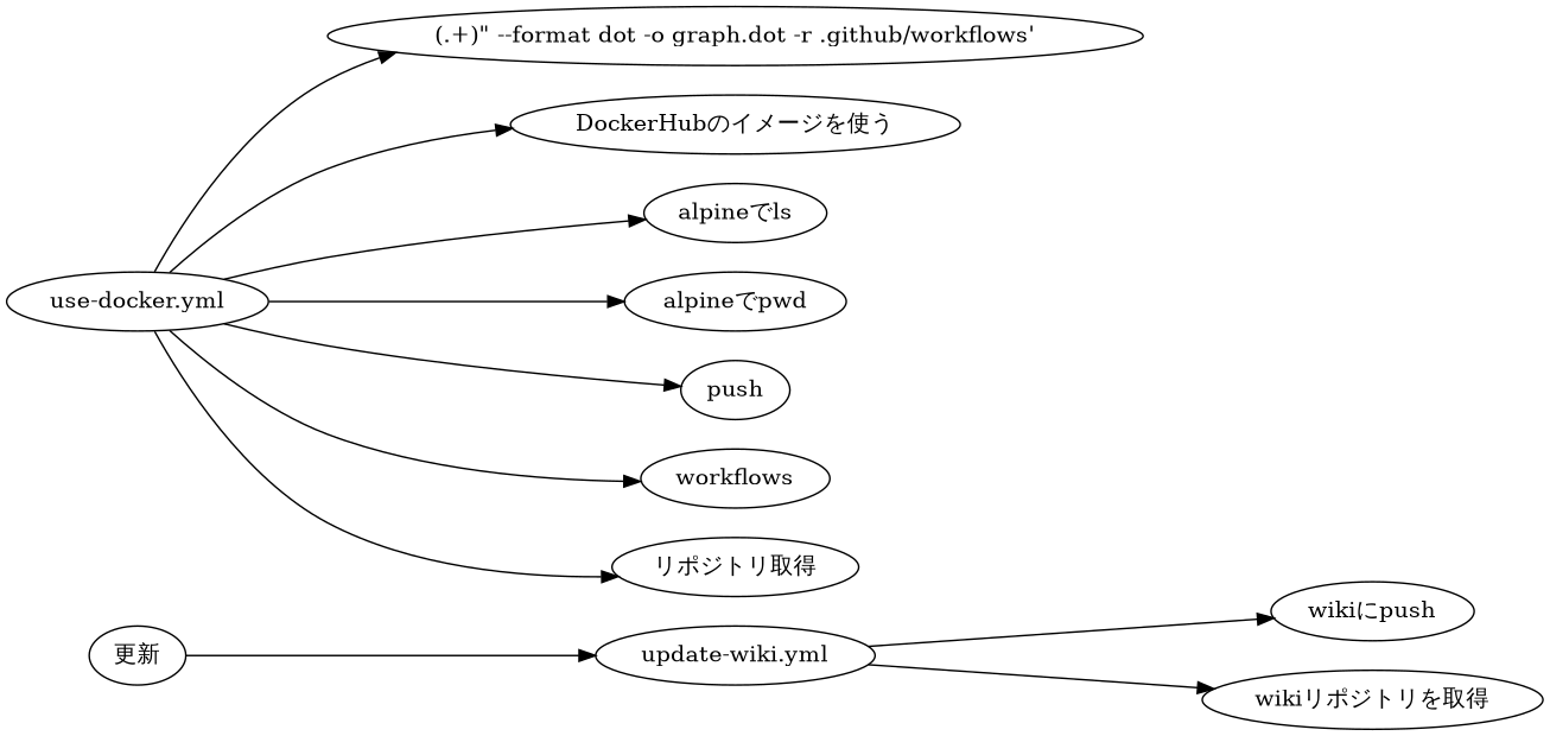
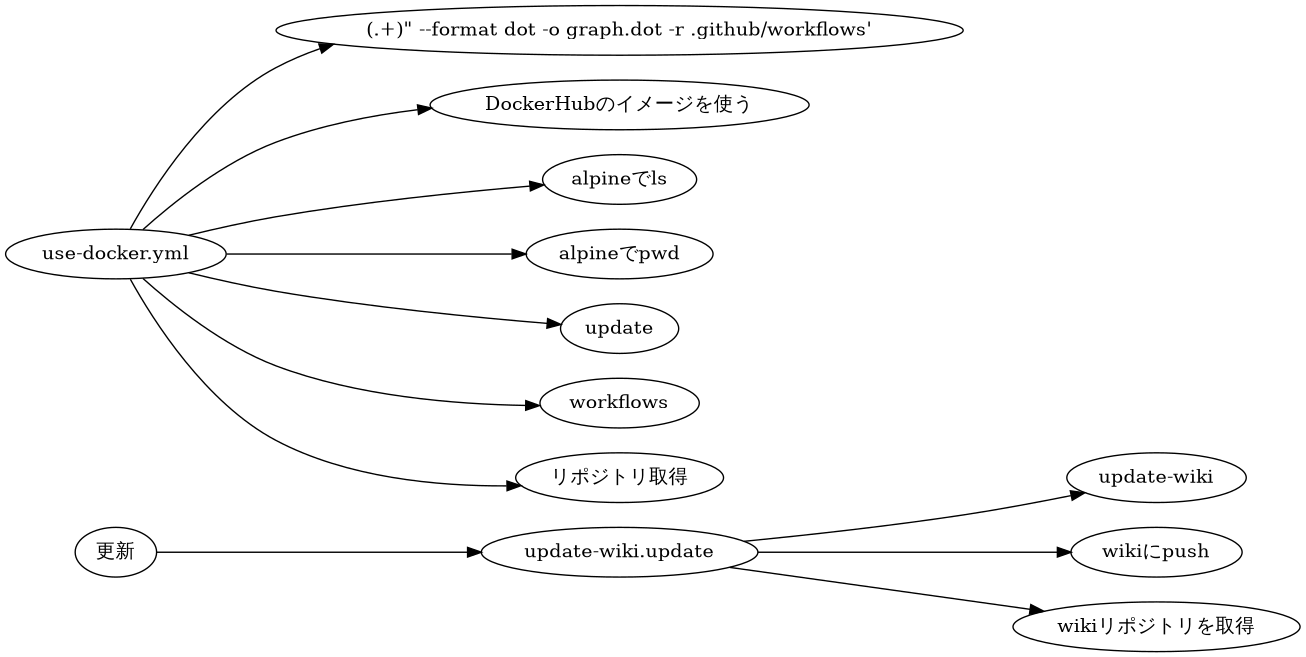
  digraph {
    rankdir=LR
-   "update-wiki.yml"
+   "update-wiki.yml" [label="update-wiki.update"]
+   "update-wiki"
    "wikiにpush"
    "wikiリポジトリを取得"
    "更新"
    "use-docker.yml"
    "(.+)\" --format dot -o graph.dot -r .github/workflows'"
    "DockerHubのイメージを使う"
    "alpineでls"
    "alpineでpwd"
-   push
+   push [label=update]
    n12 [label=workflows]
    "リポジトリ取得"
+   "update-wiki.yml" -> "update-wiki"
    "update-wiki.yml" -> "wikiにpush"
    "update-wiki.yml" -> "wikiリポジトリを取得"
    "更新" -> "update-wiki.yml"
    "use-docker.yml" -> "(.+)\" --format dot -o graph.dot -r .github/workflows'"
    "use-docker.yml" -> "DockerHubのイメージを使う"
    "use-docker.yml" -> "alpineでls"
    "use-docker.yml" -> "alpineでpwd"
    "use-docker.yml" -> push
    "use-docker.yml" -> n12
    "use-docker.yml" -> "リポジトリ取得"
  }
